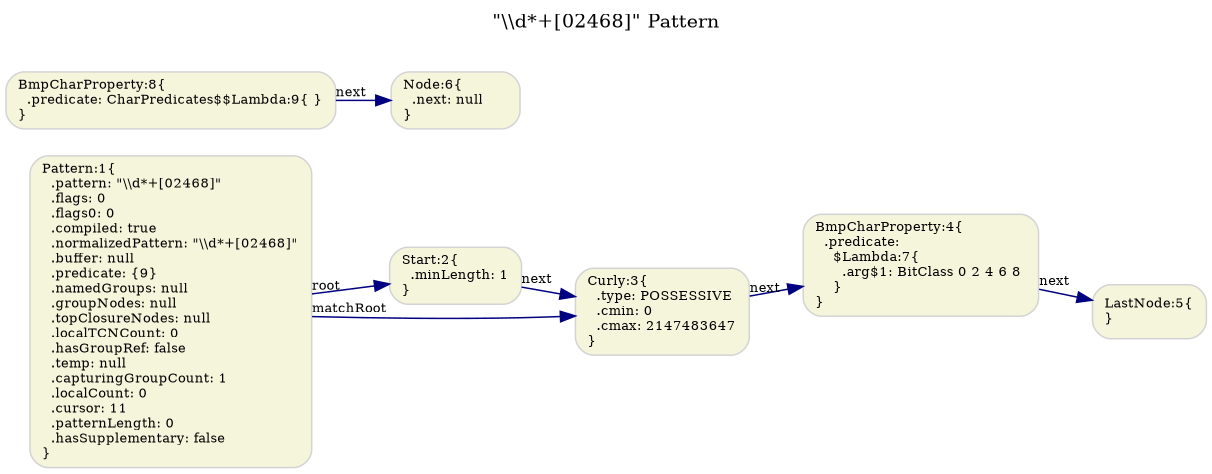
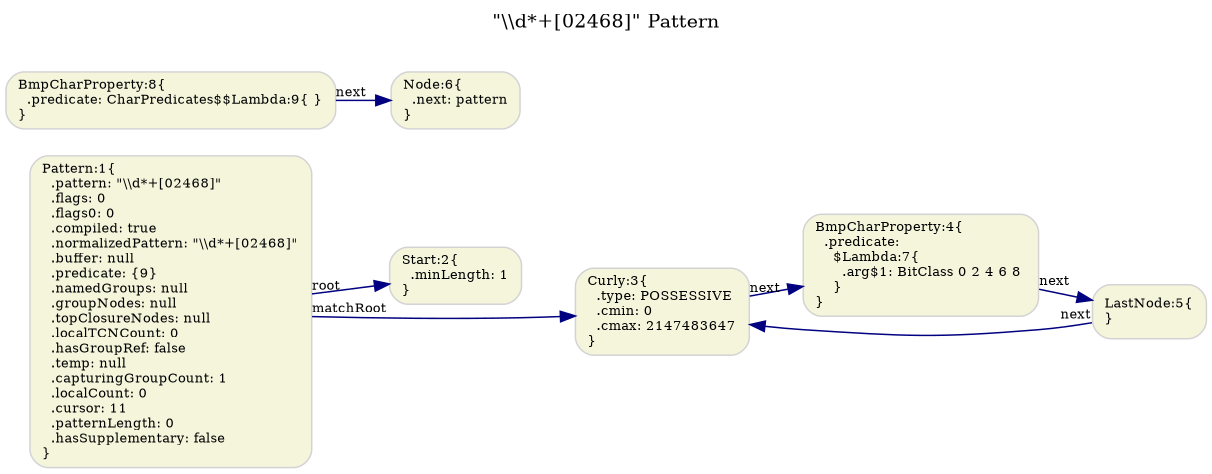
  digraph {
    fontname="DejaVu Serif"
    fontsize=13
    label="\"\\\\d*+[02468]\" Pattern\l"
    labelloc=t
    rankdir=LR
    node [color=LightGray fillcolor=Beige fontname="DejaVu Serif" fontsize=9 shape=box style="rounded,filled"]
    edge [color=Navy fontname="DejaVu Serif" fontsize=9 taillabel=next]
    n1 [label="Pattern:1\{\l  .pattern: \"\\\\d*+[02468]\"\l  .flags: 0\l  .flags0: 0\l  .compiled: true\l  .normalizedPattern: \"\\\\d*+[02468]\"\l  .buffer: null\l  .predicate: \{9\}\l  .namedGroups: null\l  .groupNodes: null\l  .topClosureNodes: null\l  .localTCNCount: 0\l  .hasGroupRef: false\l  .temp: null\l  .capturingGroupCount: 1\l  .localCount: 0\l  .cursor: 11\l  .patternLength: 0\l  .hasSupplementary: false\l\}\l"]
    n2 [label="Start:2\{\l  .minLength: 1\l\}\l"]
    n3 [label="Curly:3\{\l  .type: POSSESSIVE\l  .cmin: 0\l  .cmax: 2147483647\l\}\l"]
    n4 [label="BmpCharProperty:4\{\l  .predicate:\l    $Lambda:7\{\l      .arg$1: BitClass 0 2 4 6 8 \l    \}\l\}\l"]
    n5 [label="LastNode:5\{\l\}\l"]
    n6 [label="BmpCharProperty:8\{\l  .predicate: CharPredicates$$Lambda:9\{ \}\l\}\l"]
-   n7 [label="Node:6\{\l  .next: null\l\}\l"]
+   n7 [label="Node:6\{\l  .next: pattern\l\}\l"]
    n1 -> n2 [taillabel=root]
    n1 -> n3 [taillabel=matchRoot]
-   n2 -> n3
+   n5 -> n3
    n3 -> n4
    n4 -> n5
    n6 -> n7
  }
